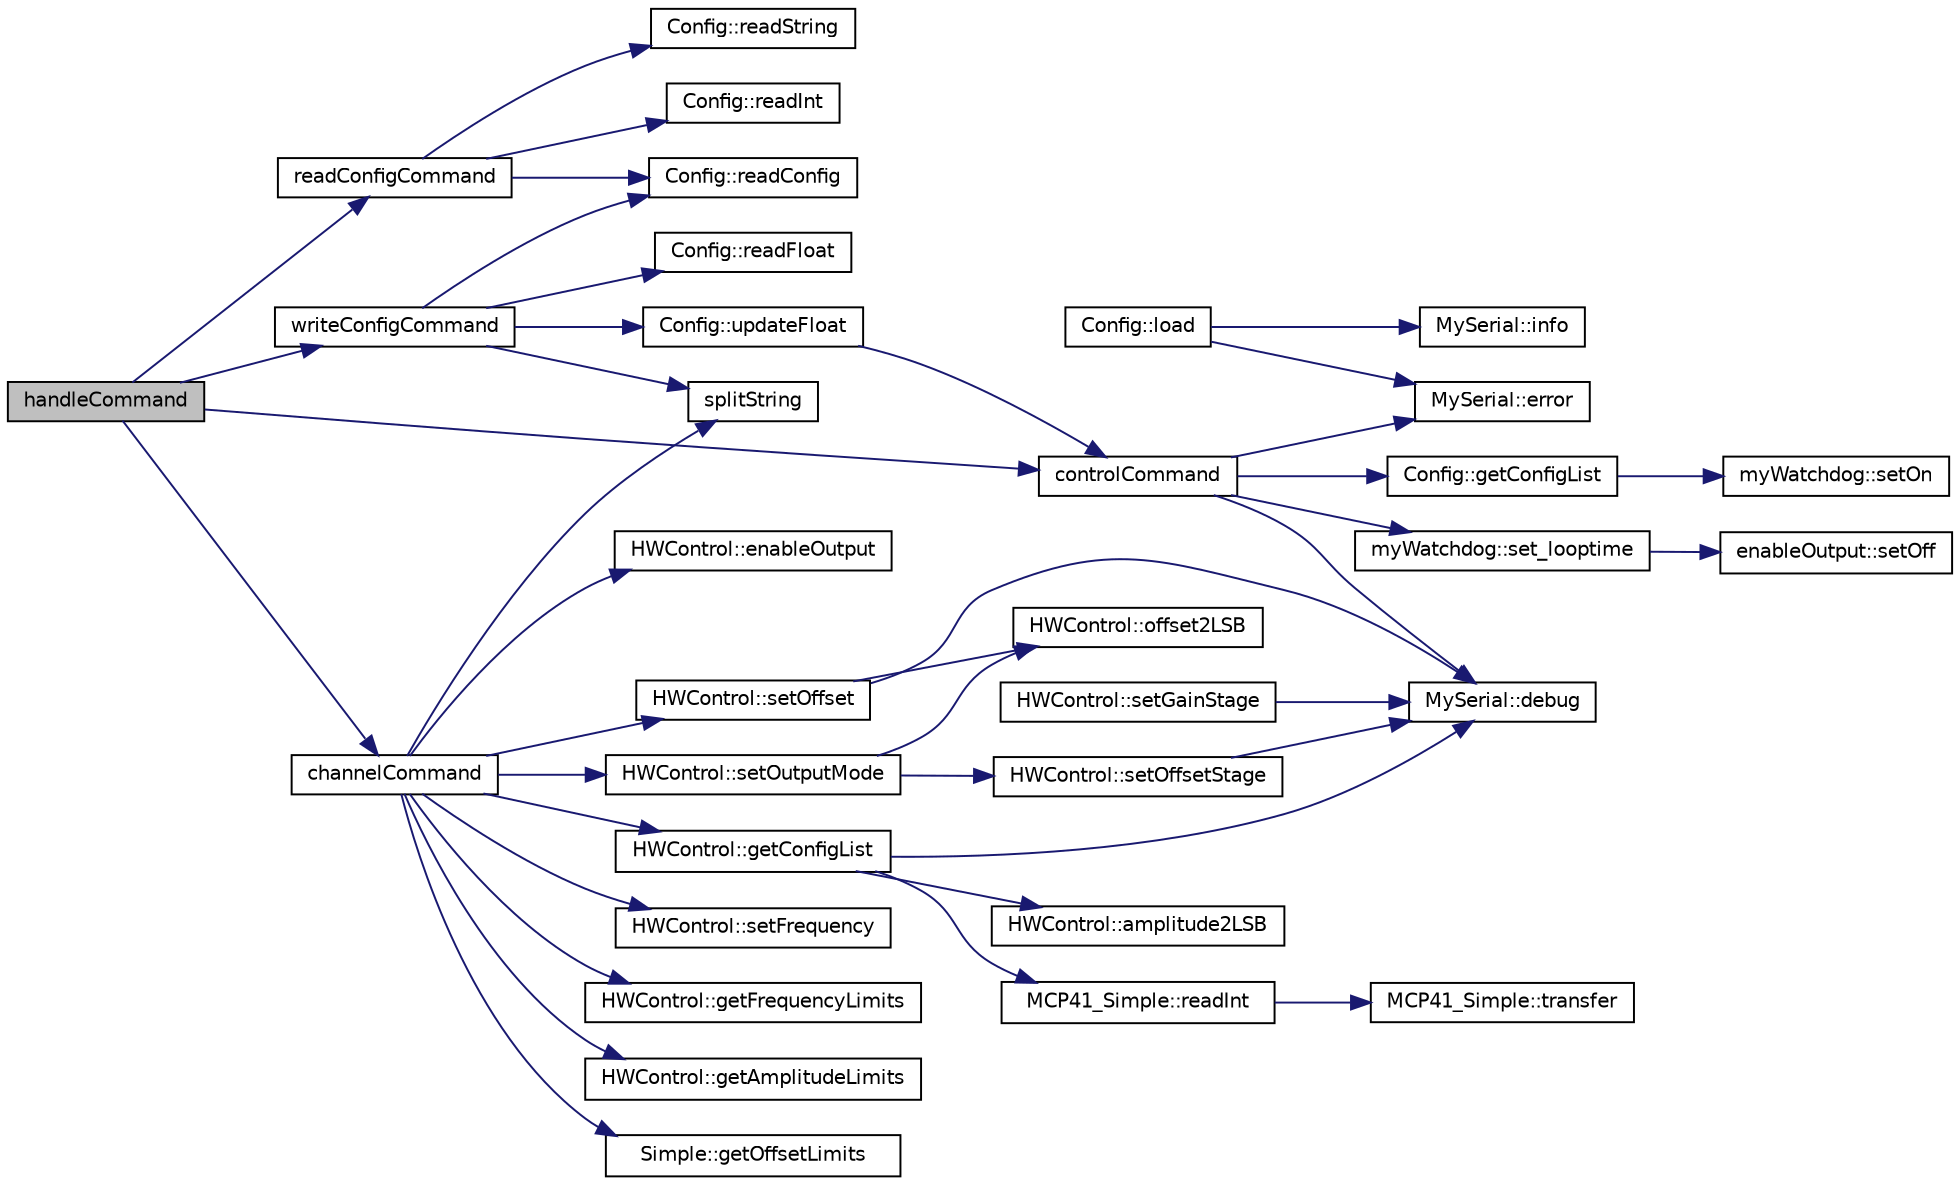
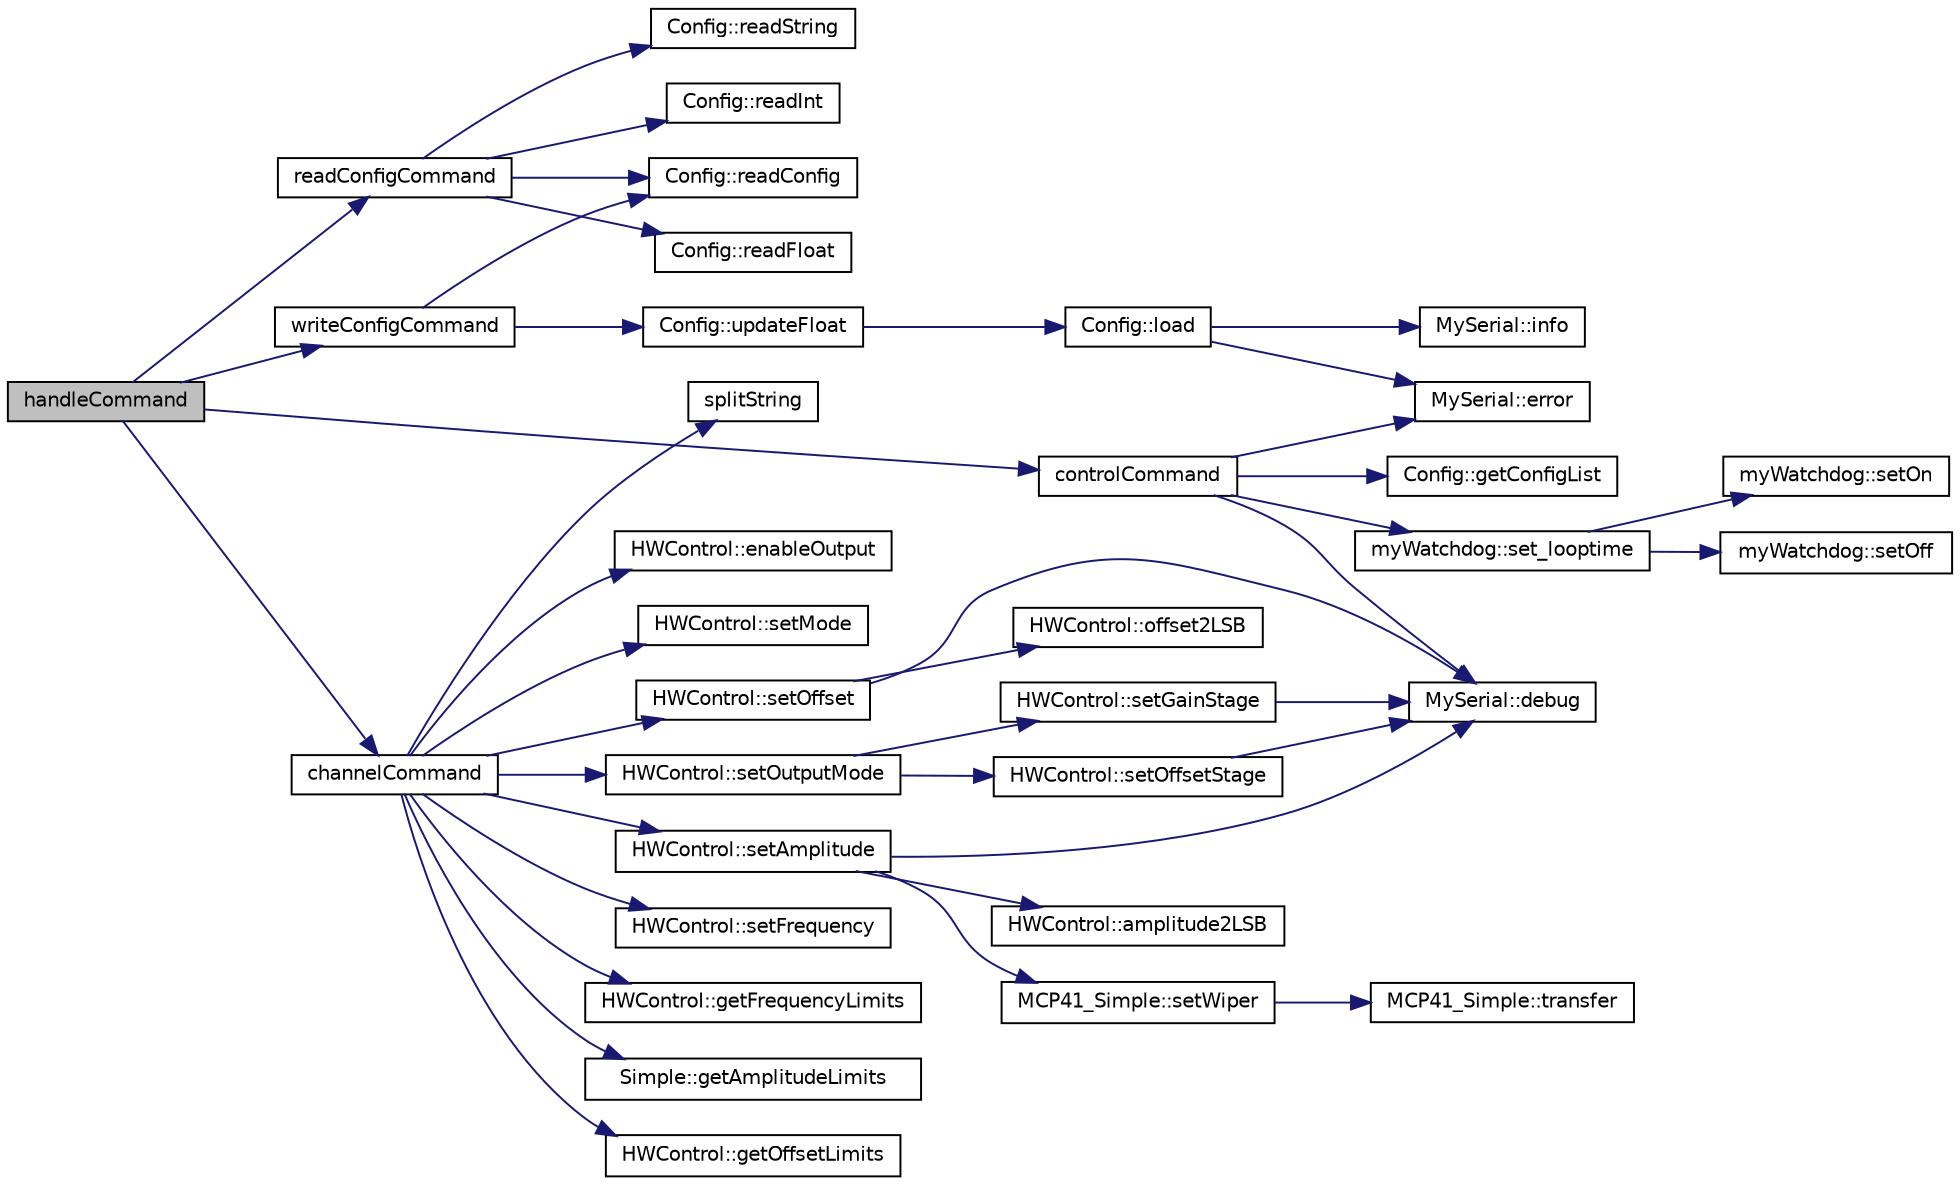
  digraph {
    rankdir=LR
    node [color=black fillcolor=white fontname=Helvetica fontsize=10 shape=record style=filled]
    edge [color=midnightblue fontname=Helvetica fontsize=10 labelfontname=Helvetica labelfontsize=10 style=solid]
    n1 [fillcolor=grey75 fontcolor=black height=0.2 label=handleCommand width=0.4]
    n2 [height=0.2 label=readConfigCommand width=0.4]
    n3 [height=0.2 label=writeConfigCommand width=0.4]
    n4 [height=0.2 label=controlCommand width=0.4]
    n5 [height=0.2 label=channelCommand width=0.4]
    n6 [height=0.2 label="Config::readConfig" width=0.4]
    n7 [height=0.2 label="Config::readFloat" width=0.4]
    n8 [height=0.2 label="Config::readString" width=0.4]
    n9 [height=0.2 label="Config::readInt" width=0.4]
    n10 [height=0.2 label=splitString width=0.4]
    n11 [height=0.2 label="Config::updateFloat" width=0.4]
    n12 [height=0.2 label="MySerial::error" width=0.4]
    n13 [height=0.2 label="myWatchdog::set_looptime" width=0.4]
    n14 [height=0.2 label="Config::getConfigList" width=0.4]
    n15 [height=0.2 label="MySerial::debug" width=0.4]
-   n16 [height=0.2 label="HWControl::getConfigList" width=0.4]
+   n16 [height=0.2 label="HWControl::setAmplitude" width=0.4]
    n17 [height=0.2 label="HWControl::setOffset" width=0.4]
    n18 [height=0.2 label="HWControl::setFrequency" width=0.4]
    n19 [height=0.2 label="HWControl::getFrequencyLimits" width=0.4]
-   n20 [height=0.2 label="HWControl::getAmplitudeLimits" width=0.4]
-   n21 [height=0.2 label="Simple::getOffsetLimits" width=0.4]
+   n20 [height=0.2 label="Simple::getAmplitudeLimits" width=0.4]
+   n21 [height=0.2 label="HWControl::getOffsetLimits" width=0.4]
    n22 [height=0.2 label="HWControl::enableOutput" width=0.4]
+   n23 [height=0.2 label="HWControl::setMode" width=0.4]
    n24 [height=0.2 label="HWControl::setOutputMode" width=0.4]
    n25 [height=0.2 label="Config::load" width=0.4]
    n26 [height=0.2 label="MySerial::info" width=0.4]
    n27 [height=0.2 label="myWatchdog::setOn" width=0.4]
-   n28 [height=0.2 label="enableOutput::setOff" width=0.4]
+   n28 [height=0.2 label="myWatchdog::setOff" width=0.4]
    n29 [height=0.2 label="HWControl::amplitude2LSB" width=0.4]
-   n30 [height=0.2 label="MCP41_Simple::readInt" width=0.4]
+   n30 [height=0.2 label="MCP41_Simple::setWiper" width=0.4]
    n31 [height=0.2 label="HWControl::offset2LSB" width=0.4]
    n32 [height=0.2 label="HWControl::setOffsetStage" width=0.4]
    n33 [height=0.2 label="HWControl::setGainStage" width=0.4]
    n34 [height=0.2 label="MCP41_Simple::transfer" width=0.4]
    n1 -> n2
    n1 -> n3
    n1 -> n4
    n1 -> n5
    n2 -> n6
-   n3 -> n7
+   n2 -> n7
    n2 -> n8
    n2 -> n9
    n3 -> n6
-   n3 -> n10
    n3 -> n11
    n4 -> n12
    n4 -> n13
    n4 -> n14
    n4 -> n15
    n5 -> n10
    n5 -> n16
    n5 -> n17
    n5 -> n18
    n5 -> n19
    n5 -> n20
    n5 -> n21
    n5 -> n22
+   n5 -> n23
    n5 -> n24
-   n11 -> n4
-   n14 -> n27
+   n11 -> n25
+   n13 -> n27
    n13 -> n28
    n16 -> n15
    n16 -> n29
    n16 -> n30
    n17 -> n15
    n17 -> n31
    n24 -> n32
-   n24 -> n31
+   n24 -> n33
    n25 -> n12
    n25 -> n26
    n30 -> n34
    n32 -> n15
    n33 -> n15
  }
